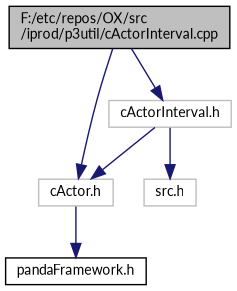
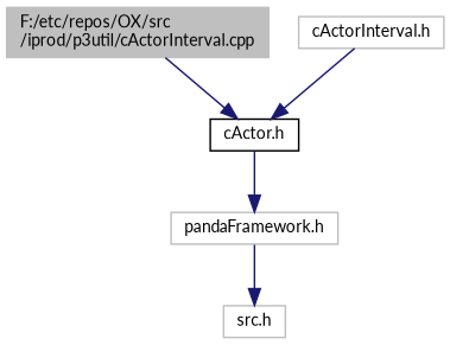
  digraph {
    fontname=Lato
    node [color=grey75 fillcolor=white fontname=Lato fontsize=10 shape=record style=filled]
    edge [color=midnightblue fontname=Lato fontsize=10 labelfontname=Helvetica labelfontsize=10 style=solid]
-   n1 [color=black fillcolor=grey75 fontcolor=black height=0.2 label="F:/etc/repos/OX/src\l/iprod/p3util/cActorInterval.cpp" width=0.4]
-   n2 [height=0.2 label="cActor.h" width=0.4]
+   n1 [fillcolor=grey75 fontcolor=black height=0.2 label="F:/etc/repos/OX/src\l/iprod/p3util/cActorInterval.cpp" width=0.4]
+   n2 [color=black height=0.2 label="cActor.h" width=0.4]
    n3 [height=0.2 label="cActorInterval.h" width=0.4]
-   n4 [color=black height=0.2 label="pandaFramework.h" width=0.4]
+   n4 [height=0.2 label="pandaFramework.h" width=0.4]
    n5 [height=0.2 label="src.h" width=0.4]
    n1 -> n2
-   n1 -> n3
    n2 -> n4
    n3 -> n2
-   n3 -> n5
+   n4 -> n5
  }
